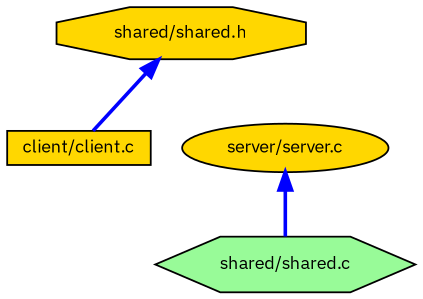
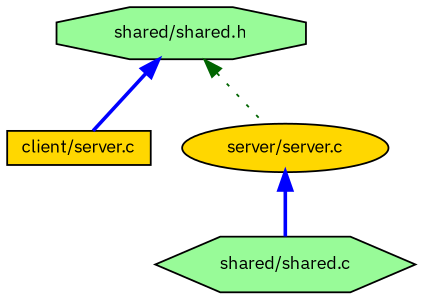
  digraph {
    fontname="IBM Plex Sans"
    node [color=black fillcolor=palegreen fontname="IBM Plex Sans" fontsize=10 style=filled]
    edge [color=blue dir=back fontname="IBM Plex Sans" fontsize=10 labelfontname=Helvetica labelfontsize=10 style=bold]
-   n1 [fillcolor=gold fontcolor=black height=0.2 label="shared/shared.h" shape=octagon width=0.4]
-   n2 [fillcolor=gold height=0.2 label="client/client.c" shape=box width=0.4]
+   n1 [fontcolor=black height=0.2 label="shared/shared.h" shape=octagon width=0.4]
+   n2 [fillcolor=gold height=0.2 label="client/server.c" shape=box width=0.4]
    n3 [fillcolor=gold height=0.2 label="server/server.c" shape=ellipse width=0.4]
    n4 [height=0.2 label="shared/shared.c" shape=hexagon width=0.4]
    n1 -> n2
+   n1 -> n3 [color=darkgreen style=dotted]
    n3 -> n4
  }
